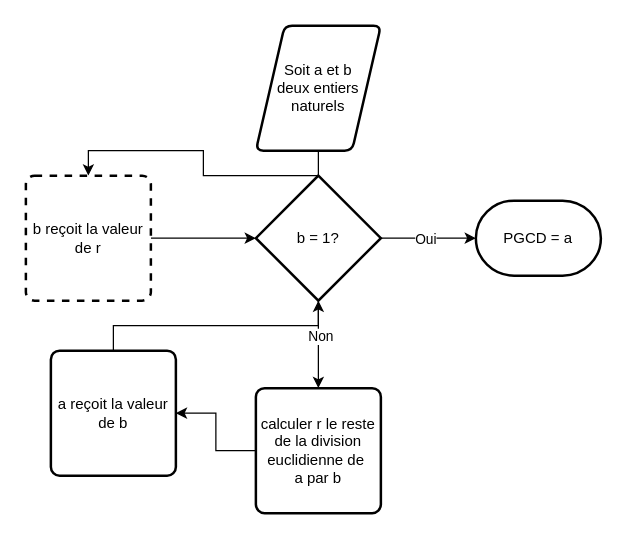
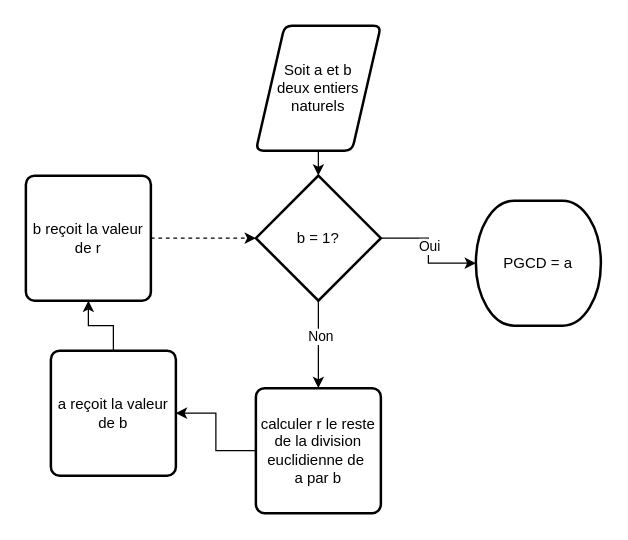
  <mxCell id="0" />
  <mxCell id="1" parent="0" />
- <mxCell id="2" style="edgeStyle=orthogonalEdgeStyle;rounded=0;orthogonalLoop=1;jettySize=auto;html=1;exitX=0.5;exitY=1;exitDx=0;exitDy=0;" edge="1" parent="1" source="3" target="13"><mxGeometry relative="1" as="geometry" /></mxCell>
+ <mxCell id="2" style="edgeStyle=orthogonalEdgeStyle;rounded=0;orthogonalLoop=1;jettySize=auto;html=1;exitX=0.5;exitY=1;exitDx=0;exitDy=0;entryX=0.5;entryY=0;entryDx=0;entryDy=0;entryPerimeter=0;" edge="1" parent="1" source="3" target="8"><mxGeometry relative="1" as="geometry" /></mxCell>
  <mxCell id="3" value="Soit a et b&lt;br&gt;deux entiers&lt;br&gt;naturels" style="shape=parallelogram;html=1;strokeWidth=2;perimeter=parallelogramPerimeter;whiteSpace=wrap;rounded=1;arcSize=12;size=0.23;" vertex="1" parent="1"><mxGeometry x="204" y="20" width="100" height="100" as="geometry" /></mxCell>
  <mxCell id="4" style="edgeStyle=orthogonalEdgeStyle;rounded=0;orthogonalLoop=1;jettySize=auto;html=1;exitX=1;exitY=0.5;exitDx=0;exitDy=0;exitPerimeter=0;entryX=0;entryY=0.5;entryDx=0;entryDy=0;entryPerimeter=0;" edge="1" parent="1" source="8" target="11"><mxGeometry relative="1" as="geometry" /></mxCell>
  <mxCell id="5" value="Oui" style="edgeLabel;html=1;align=center;verticalAlign=middle;resizable=0;points=[];" vertex="1" connectable="0" parent="4"><mxGeometry x="-0.083" relative="1" as="geometry"><mxPoint as="offset" /></mxGeometry></mxCell>
  <mxCell id="6" style="edgeStyle=orthogonalEdgeStyle;rounded=0;orthogonalLoop=1;jettySize=auto;html=1;exitX=0.5;exitY=1;exitDx=0;exitDy=0;exitPerimeter=0;entryX=0.5;entryY=0;entryDx=0;entryDy=0;" edge="1" parent="1" source="8" target="10"><mxGeometry relative="1" as="geometry" /></mxCell>
  <mxCell id="7" value="Non" style="edgeLabel;html=1;align=center;verticalAlign=middle;resizable=0;points=[];" vertex="1" connectable="0" parent="6"><mxGeometry x="-0.192" y="1" relative="1" as="geometry"><mxPoint as="offset" /></mxGeometry></mxCell>
  <mxCell id="8" value="b = 1?" style="strokeWidth=2;html=1;shape=mxgraph.flowchart.decision;whiteSpace=wrap;" vertex="1" parent="1"><mxGeometry x="204" y="140" width="100" height="100" as="geometry" /></mxCell>
  <mxCell id="9" style="edgeStyle=orthogonalEdgeStyle;rounded=0;orthogonalLoop=1;jettySize=auto;html=1;exitX=0;exitY=0.5;exitDx=0;exitDy=0;entryX=1;entryY=0.5;entryDx=0;entryDy=0;" edge="1" parent="1" source="10" target="15"><mxGeometry relative="1" as="geometry" /></mxCell>
  <mxCell id="10" value="calculer r le reste de la division&lt;br&gt;euclidienne de&amp;nbsp;&lt;br&gt;a par b" style="rounded=1;whiteSpace=wrap;html=1;absoluteArcSize=1;arcSize=14;strokeWidth=2;" vertex="1" parent="1"><mxGeometry x="204" y="310" width="100" height="100" as="geometry" /></mxCell>
- <mxCell id="11" value="PGCD = a" style="strokeWidth=2;html=1;shape=mxgraph.flowchart.terminator;whiteSpace=wrap;" vertex="1" parent="1"><mxGeometry x="380" y="160" width="100" height="60" as="geometry" /></mxCell>
- <mxCell id="12" style="edgeStyle=orthogonalEdgeStyle;rounded=0;orthogonalLoop=1;jettySize=auto;html=1;exitX=1;exitY=0.5;exitDx=0;exitDy=0;entryX=0;entryY=0.5;entryDx=0;entryDy=0;entryPerimeter=0;" edge="1" parent="1" source="13" target="8"><mxGeometry relative="1" as="geometry" /></mxCell>
- <mxCell id="13" value="b reçoit la valeur&lt;br&gt;de r" style="rounded=1;whiteSpace=wrap;html=1;absoluteArcSize=1;arcSize=14;strokeWidth=2;dashed=1;" vertex="1" parent="1"><mxGeometry x="20" y="140" width="100" height="100" as="geometry" /></mxCell>
- <mxCell id="14" style="edgeStyle=orthogonalEdgeStyle;rounded=0;orthogonalLoop=1;jettySize=auto;html=1;exitX=0.5;exitY=0;exitDx=0;exitDy=0;" edge="1" parent="1" source="15" target="8"><mxGeometry relative="1" as="geometry" /></mxCell>
+ <mxCell id="11" value="PGCD = a" style="strokeWidth=2;html=1;shape=mxgraph.flowchart.terminator;whiteSpace=wrap;" vertex="1" parent="1"><mxGeometry x="380" y="160" width="100" height="100" as="geometry" /></mxCell>
+ <mxCell id="12" style="edgeStyle=orthogonalEdgeStyle;rounded=0;orthogonalLoop=1;jettySize=auto;html=1;exitX=1;exitY=0.5;exitDx=0;exitDy=0;entryX=0;entryY=0.5;entryDx=0;entryDy=0;entryPerimeter=0;dashed=1;" edge="1" parent="1" source="13" target="8"><mxGeometry relative="1" as="geometry" /></mxCell>
+ <mxCell id="13" value="b reçoit la valeur&lt;br&gt;de r" style="rounded=1;whiteSpace=wrap;html=1;absoluteArcSize=1;arcSize=14;strokeWidth=2;" vertex="1" parent="1"><mxGeometry x="20" y="140" width="100" height="100" as="geometry" /></mxCell>
+ <mxCell id="14" style="edgeStyle=orthogonalEdgeStyle;rounded=0;orthogonalLoop=1;jettySize=auto;html=1;exitX=0.5;exitY=0;exitDx=0;exitDy=0;entryX=0.5;entryY=1;entryDx=0;entryDy=0;" edge="1" parent="1" source="15" target="13"><mxGeometry relative="1" as="geometry" /></mxCell>
  <mxCell id="15" value="a reçoit la valeur&lt;br&gt;de b" style="rounded=1;whiteSpace=wrap;html=1;absoluteArcSize=1;arcSize=14;strokeWidth=2;" vertex="1" parent="1"><mxGeometry x="40" y="280" width="100" height="100" as="geometry" /></mxCell>
